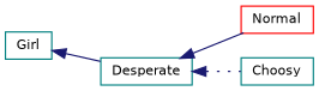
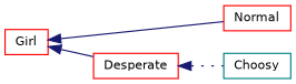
  digraph {
    rankdir=LR
    node [color=red fillcolor=white fontname=Helvetica fontsize=10 shape=record style=filled]
    edge [color=midnightblue dir=back fontname=Helvetica fontsize=10 labelfontname=Helvetica labelfontsize=10 style=solid]
-   n1 [color=teal height=0.2 label=Girl width=0.4]
-   n2 [color=teal height=0.2 label=Desperate width=0.4]
+   n1 [height=0.2 label=Girl width=0.4]
+   n2 [height=0.2 label=Desperate width=0.4]
    n3 [height=0.2 label=Normal width=0.4]
    n4 [color=teal height=0.2 label=Choosy width=0.4]
    n1 -> n2
-   n2 -> n3
+   n1 -> n3
    n2 -> n4 [style=dotted]
  }
